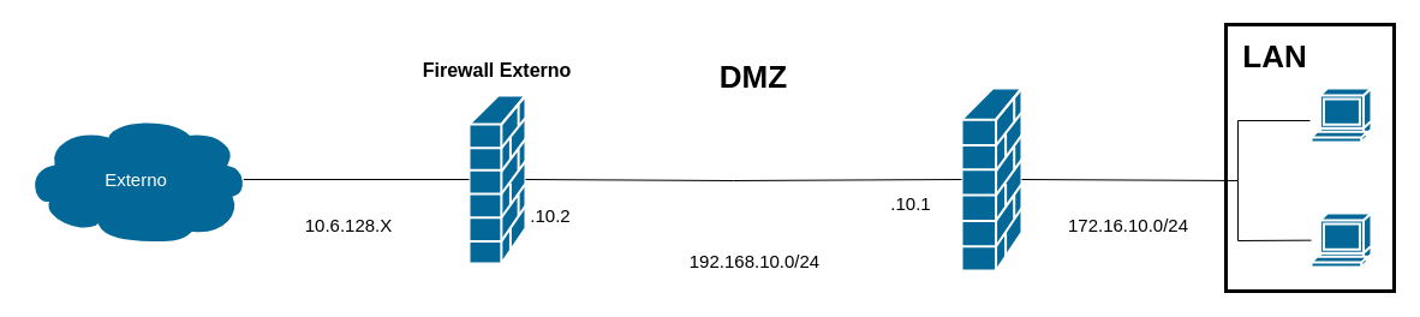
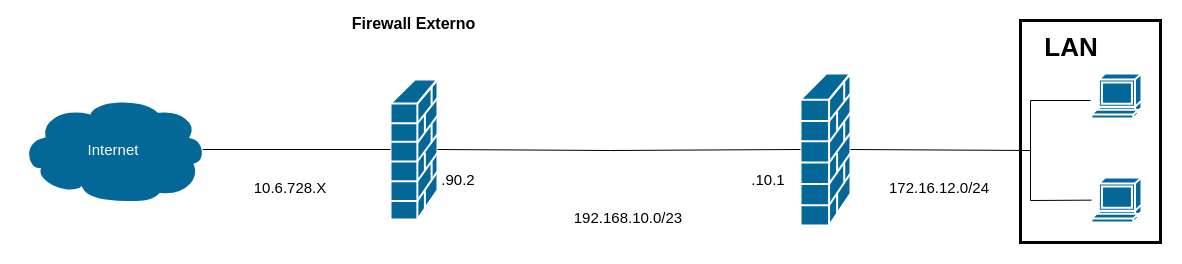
  <mxCell id="0" />
  <mxCell id="1" parent="0" />
  <mxCell id="2" value="" style="rounded=0;whiteSpace=wrap;html=1;strokeWidth=3;" parent="1" vertex="1"><mxGeometry x="1020" y="20" width="140" height="222" as="geometry" /></mxCell>
  <mxCell id="3" value="" style="shape=mxgraph.cisco.storage.cloud;sketch=0;html=1;pointerEvents=1;dashed=0;fillColor=#036897;strokeColor=#ffffff;strokeWidth=2;verticalLabelPosition=bottom;verticalAlign=top;align=center;outlineConnect=0;" parent="1" vertex="1"><mxGeometry x="20" y="96" width="186" height="106" as="geometry" /></mxCell>
  <mxCell id="4" value="" style="shape=mxgraph.cisco.security.firewall;sketch=0;html=1;pointerEvents=1;dashed=0;fillColor=#036897;strokeColor=#ffffff;strokeWidth=2;verticalLabelPosition=bottom;verticalAlign=top;align=center;outlineConnect=0;" parent="1" vertex="1"><mxGeometry x="390" y="79" width="47" height="140" as="geometry" /></mxCell>
  <mxCell id="5" value="" style="shape=mxgraph.cisco.security.firewall;sketch=0;html=1;pointerEvents=1;dashed=0;fillColor=#036897;strokeColor=#ffffff;strokeWidth=2;verticalLabelPosition=bottom;verticalAlign=top;align=center;outlineConnect=0;" parent="1" vertex="1"><mxGeometry x="800" y="73" width="50" height="152" as="geometry" /></mxCell>
  <mxCell id="6" value="" style="endArrow=none;html=1;rounded=0;exitX=1;exitY=0.5;exitDx=0;exitDy=0;exitPerimeter=0;entryX=0;entryY=0.5;entryDx=0;entryDy=0;entryPerimeter=0;" parent="1" source="4" target="5" edge="1"><mxGeometry width="50" height="50" relative="1" as="geometry"><mxPoint x="490" y="190" as="sourcePoint" /><mxPoint x="540" y="140" as="targetPoint" /><Array as="points"><mxPoint x="610" y="150" /></Array></mxGeometry></mxCell>
  <mxCell id="7" value="" style="endArrow=none;html=1;rounded=0;entryX=0;entryY=0.5;entryDx=0;entryDy=0;entryPerimeter=0;exitX=0.98;exitY=0.5;exitDx=0;exitDy=0;exitPerimeter=0;" parent="1" source="3" target="4" edge="1"><mxGeometry width="50" height="50" relative="1" as="geometry"><mxPoint x="160" y="270" as="sourcePoint" /><mxPoint x="210" y="220" as="targetPoint" /></mxGeometry></mxCell>
  <mxCell id="8" value="" style="shape=mxgraph.cisco.computers_and_peripherals.terminal;sketch=0;html=1;pointerEvents=1;dashed=0;fillColor=#036897;strokeColor=#ffffff;strokeWidth=2;verticalLabelPosition=bottom;verticalAlign=top;align=center;outlineConnect=0;" parent="1" vertex="1"><mxGeometry x="1091" y="177" width="50" height="45" as="geometry" /></mxCell>
  <mxCell id="9" value="" style="endArrow=none;html=1;rounded=0;exitX=1;exitY=0.5;exitDx=0;exitDy=0;exitPerimeter=0;" parent="1" source="5" edge="1"><mxGeometry width="50" height="50" relative="1" as="geometry"><mxPoint x="910" y="150" as="sourcePoint" /><mxPoint x="1030" y="150" as="targetPoint" /></mxGeometry></mxCell>
  <mxCell id="10" value="" style="endArrow=none;html=1;rounded=0;" parent="1" target="8" edge="1"><mxGeometry width="50" height="50" relative="1" as="geometry"><mxPoint x="1030" y="150" as="sourcePoint" /><mxPoint x="1050" y="180" as="targetPoint" /><Array as="points"><mxPoint x="1030" y="200" /></Array></mxGeometry></mxCell>
  <mxCell id="11" value="" style="shape=mxgraph.cisco.computers_and_peripherals.terminal;sketch=0;html=1;pointerEvents=1;dashed=0;fillColor=#036897;strokeColor=#ffffff;strokeWidth=2;verticalLabelPosition=bottom;verticalAlign=top;align=center;outlineConnect=0;" parent="1" vertex="1"><mxGeometry x="1091" y="73" width="50" height="45" as="geometry" /></mxCell>
  <mxCell id="12" value="" style="endArrow=none;html=1;rounded=0;" parent="1" edge="1"><mxGeometry width="50" height="50" relative="1" as="geometry"><mxPoint x="1030" y="150" as="sourcePoint" /><mxPoint x="1090" y="100" as="targetPoint" /><Array as="points"><mxPoint x="1030" y="100" /></Array></mxGeometry></mxCell>
- <mxCell id="13" value="&lt;font style=&quot;font-size: 26px;&quot;&gt;&lt;b&gt;LAN&lt;/b&gt;&lt;/font&gt;" style="text;html=1;strokeColor=none;fillColor=none;align=center;verticalAlign=middle;whiteSpace=wrap;rounded=0;" parent="1" vertex="1"><mxGeometry x="1031" y="32" width="60" height="30" as="geometry" /></mxCell>
- <mxCell id="14" value="&lt;font style=&quot;font-size: 16px;&quot;&gt;&lt;b&gt;Firewall Externo&lt;/b&gt;&lt;/font&gt;" style="text;html=1;strokeColor=none;fillColor=none;align=center;verticalAlign=middle;whiteSpace=wrap;rounded=0;" parent="1" vertex="1"><mxGeometry x="349.88" y="43" width="127.25" height="30" as="geometry" /></mxCell>
- <mxCell id="15" value="&lt;font style=&quot;font-size: 15px;&quot;&gt;10.6.128.X&lt;/font&gt;" style="text;html=1;strokeColor=none;fillColor=none;align=center;verticalAlign=middle;whiteSpace=wrap;rounded=0;" parent="1" vertex="1"><mxGeometry x="250" y="172" width="80" height="30" as="geometry" /></mxCell>
- <mxCell id="16" value="&lt;font style=&quot;font-size: 15px;&quot;&gt;172.16.10.0/24&lt;/font&gt;" style="text;html=1;strokeColor=none;fillColor=none;align=center;verticalAlign=middle;whiteSpace=wrap;rounded=0;" parent="1" vertex="1"><mxGeometry x="888.63" y="172" width="100" height="30" as="geometry" /></mxCell>
- <mxCell id="17" value="&lt;font style=&quot;font-size: 15px;&quot;&gt;192.168.10.0/24&lt;/font&gt;" style="text;html=1;strokeColor=none;fillColor=none;align=center;verticalAlign=middle;whiteSpace=wrap;rounded=0;" parent="1" vertex="1"><mxGeometry x="571.6" y="202" width="111.53" height="30" as="geometry" /></mxCell>
- <mxCell id="18" value="&lt;font color=&quot;#ffffff&quot;&gt;&lt;span style=&quot;font-size: 15px;&quot;&gt;Externo&lt;/span&gt;&lt;/font&gt;" style="text;html=1;strokeColor=none;fillColor=none;align=center;verticalAlign=middle;whiteSpace=wrap;rounded=0;" parent="1" vertex="1"><mxGeometry x="73" y="134" width="80" height="30" as="geometry" /></mxCell>
- <mxCell id="19" value="&lt;font style=&quot;font-size: 15px;&quot;&gt;.10.2&lt;br&gt;&lt;/font&gt;" style="text;html=1;strokeColor=none;fillColor=none;align=center;verticalAlign=middle;whiteSpace=wrap;rounded=0;" parent="1" vertex="1"><mxGeometry x="437" y="164" width="41.53" height="30" as="geometry" /></mxCell>
- <mxCell id="20" value="&lt;font style=&quot;font-size: 15px;&quot;&gt;.10.1&lt;br&gt;&lt;/font&gt;" style="text;html=1;strokeColor=none;fillColor=none;align=center;verticalAlign=middle;whiteSpace=wrap;rounded=0;" parent="1" vertex="1"><mxGeometry x="737" y="154" width="41.53" height="30" as="geometry" /></mxCell>
- <mxCell id="21" value="&lt;font style=&quot;font-size: 26px;&quot;&gt;&lt;b&gt;DMZ&lt;/b&gt;&lt;/font&gt;" style="text;html=1;strokeColor=none;fillColor=none;align=center;verticalAlign=middle;whiteSpace=wrap;rounded=0;" parent="1" vertex="1"><mxGeometry x="597.37" y="49" width="60" height="30" as="geometry" /></mxCell>
+ <mxCell id="13" value="&lt;font style=&quot;font-size: 26px;&quot;&gt;&lt;b&gt;LAN&lt;/b&gt;&lt;/font&gt;" style="text;html=1;strokeColor=none;fillColor=none;align=center;verticalAlign=middle;whiteSpace=wrap;rounded=0;" parent="1" vertex="1"><mxGeometry x="1041" y="32" width="60" height="30" as="geometry" /></mxCell>
+ <mxCell id="14" value="&lt;font style=&quot;font-size: 16px;&quot;&gt;&lt;b&gt;Firewall Externo&lt;/b&gt;&lt;/font&gt;" style="text;html=1;strokeColor=none;fillColor=none;align=center;verticalAlign=middle;whiteSpace=wrap;rounded=0;" parent="1" vertex="1"><mxGeometry x="349.88" y="8" width="127.25" height="30" as="geometry" /></mxCell>
+ <mxCell id="15" value="&lt;font style=&quot;font-size: 15px;&quot;&gt;10.6.728.X&lt;/font&gt;" style="text;html=1;strokeColor=none;fillColor=none;align=center;verticalAlign=middle;whiteSpace=wrap;rounded=0;" parent="1" vertex="1"><mxGeometry x="250" y="172" width="80" height="30" as="geometry" /></mxCell>
+ <mxCell id="16" value="&lt;font style=&quot;font-size: 15px;&quot;&gt;172.16.12.0/24&lt;/font&gt;" style="text;html=1;strokeColor=none;fillColor=none;align=center;verticalAlign=middle;whiteSpace=wrap;rounded=0;" parent="1" vertex="1"><mxGeometry x="888.63" y="172" width="100" height="30" as="geometry" /></mxCell>
+ <mxCell id="17" value="&lt;font style=&quot;font-size: 15px;&quot;&gt;192.168.10.0/23&lt;/font&gt;" style="text;html=1;strokeColor=none;fillColor=none;align=center;verticalAlign=middle;whiteSpace=wrap;rounded=0;" parent="1" vertex="1"><mxGeometry x="571.6" y="202" width="111.53" height="30" as="geometry" /></mxCell>
+ <mxCell id="18" value="&lt;font color=&quot;#ffffff&quot;&gt;&lt;span style=&quot;font-size: 15px;&quot;&gt;Internet&lt;/span&gt;&lt;/font&gt;" style="text;html=1;strokeColor=none;fillColor=none;align=center;verticalAlign=middle;whiteSpace=wrap;rounded=0;" parent="1" vertex="1"><mxGeometry x="73" y="134" width="80" height="30" as="geometry" /></mxCell>
+ <mxCell id="19" value="&lt;font style=&quot;font-size: 15px;&quot;&gt;.90.2&lt;br&gt;&lt;/font&gt;" style="text;html=1;strokeColor=none;fillColor=none;align=center;verticalAlign=middle;whiteSpace=wrap;rounded=0;" parent="1" vertex="1"><mxGeometry x="437" y="164" width="41.53" height="30" as="geometry" /></mxCell>
+ <mxCell id="20" value="&lt;font style=&quot;font-size: 15px;&quot;&gt;.10.1&lt;br&gt;&lt;/font&gt;" style="text;html=1;strokeColor=none;fillColor=none;align=center;verticalAlign=middle;whiteSpace=wrap;rounded=0;" parent="1" vertex="1"><mxGeometry x="747" y="164" width="41.53" height="30" as="geometry" /></mxCell>
